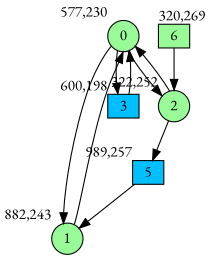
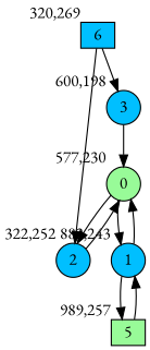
  digraph {
    bgcolor=white
    fontname="EB Garamond"
    node [fillcolor=palegreen fixedsize=true fontname="EB Garamond" shape=circle style=filled]
    edge [fontname="EB Garamond"]
    0 [height=0.3 width=0.4 xlabel="577,230"]
-   1 [height=0.3 width=0.4 xlabel="882,243"]
-   2 [height=0.3 width=0.4 xlabel="322,252"]
-   3 [fillcolor=deepskyblue height=0.3 shape=box width=0.4 xlabel="600,198"]
-   5 [fillcolor=deepskyblue height=0.3 shape=box width=0.4 xlabel="989,257"]
-   6 [height=0.3 shape=box width=0.4 xlabel="320,269"]
+   1 [fillcolor=deepskyblue height=0.3 width=0.4 xlabel="882,243"]
+   2 [fillcolor=deepskyblue height=0.3 width=0.4 xlabel="322,252"]
+   3 [fillcolor=deepskyblue height=0.3 width=0.4 xlabel="600,198"]
+   5 [height=0.3 shape=box width=0.4 xlabel="989,257"]
+   6 [fillcolor=deepskyblue height=0.3 shape=box width=0.4 xlabel="320,269"]
    0 -> 1
    0 -> 2
-   0 -> 3
+   6 -> 3
    1 -> 0
-   2 -> 5
+   1 -> 5
    2 -> 0
    3 -> 0
    5 -> 1
    6 -> 2
  }
